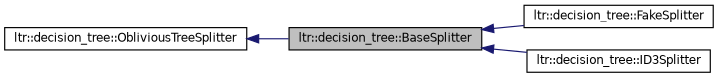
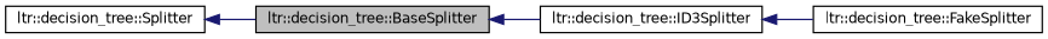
  digraph {
    rankdir=LR
    node [color=black fillcolor=white fontname=Helvetica fontsize=10 shape=record style=filled]
    edge [color=midnightblue dir=back fontname=Helvetica fontsize=10 labelfontname=Helvetica labelfontsize=10 style=solid]
    n1 [fillcolor=grey75 fontcolor=black height=0.2 label="ltr::decision_tree::BaseSplitter" width=0.4]
    n2 [height=0.2 label="ltr::decision_tree::FakeSplitter" width=0.4]
    n3 [height=0.2 label="ltr::decision_tree::ID3Splitter" width=0.4]
-   n4 [height=0.2 label="ltr::decision_tree::ObliviousTreeSplitter" width=0.4]
-   n1 -> n2
+   n4 [height=0.2 label="ltr::decision_tree::Splitter" width=0.4]
+   n3 -> n2
    n1 -> n3
    n4 -> n1
  }
